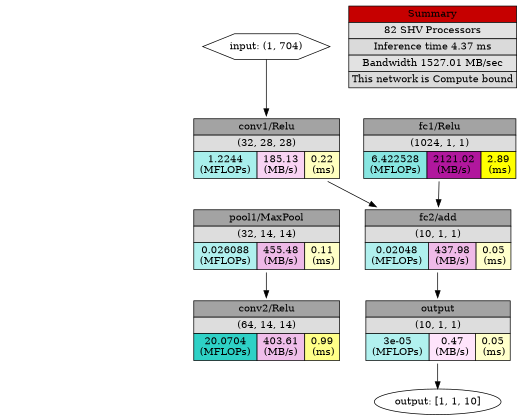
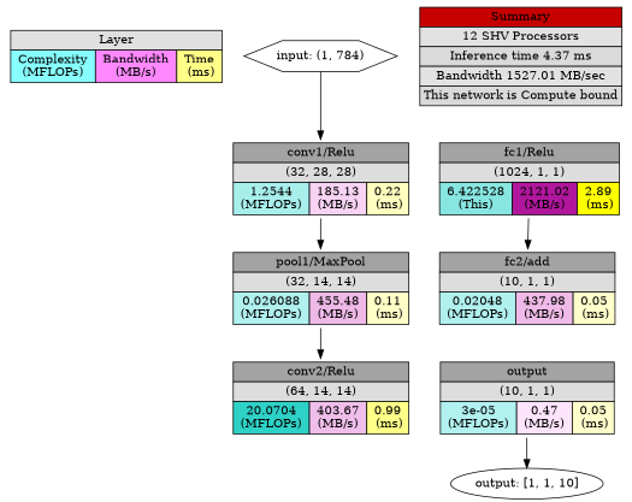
  digraph {
    node [shape=plaintext]
-   n2 [label="input: (1, 704)" shape=hexagon]
-   n3 [label=< <TABLE BORDER="0" CELLBORDER="1" CELLSPACING="0" CELLPADDING="3"> <TR>     <TD  BGCOLOR = "#A3A3A3" COLSPAN="3">conv1/Relu</TD> </TR> <TR>     <TD  BGCOLOR = "#DDDDDD" COLSPAN="3">(32, 28, 28)</TD> </TR> <TR>     <TD BGCOLOR = "#A8EFEC"> 1.2244 <br/> (MFLOPs) </TD>     <TD BGCOLOR = "#F8D3F3"> 185.13 <br/> (MB/s) </TD>     <TD BGCOLOR = "#FFFFBF"> 0.22 <br/> (ms)</TD> </TR> </TABLE>>]
+   n1 [label=<<TABLE BORDER="0" CELLBORDER="1" CELLSPACING="0" CELLPADDING="3"> <TR><TD  BGCOLOR = "#E0E0E0" COLSPAN="3">Layer</TD></TR> <TR><TD BGCOLOR = "#88FFFF"> Complexity <br/> (MFLOPs) </TD> <TD BGCOLOR = "#FF88FF"> Bandwidth <br/> (MB/s) </TD> <TD BGCOLOR = "#FFFF88"> Time <br/> (ms)</TD></TR> </TABLE>>]
+   n2 [label="input: (1, 784)" shape=hexagon]
+   n3 [label=< <TABLE BORDER="0" CELLBORDER="1" CELLSPACING="0" CELLPADDING="3"> <TR>     <TD  BGCOLOR = "#A3A3A3" COLSPAN="3">conv1/Relu</TD> </TR> <TR>     <TD  BGCOLOR = "#DDDDDD" COLSPAN="3">(32, 28, 28)</TD> </TR> <TR>     <TD BGCOLOR = "#A8EFEC"> 1.2544 <br/> (MFLOPs) </TD>     <TD BGCOLOR = "#F8D3F3"> 185.13 <br/> (MB/s) </TD>     <TD BGCOLOR = "#FFFFBF"> 0.22 <br/> (ms)</TD> </TR> </TABLE>>]
    n4 [label=< <TABLE BORDER="0" CELLBORDER="1" CELLSPACING="0" CELLPADDING="3"> <TR>     <TD  BGCOLOR = "#A3A3A3" COLSPAN="3">pool1/MaxPool</TD> </TR> <TR>     <TD  BGCOLOR = "#DDDDDD" COLSPAN="3">(32, 14, 14)</TD> </TR> <TR>     <TD BGCOLOR = "#B0F0EE"> 0.026088 <br/> (MFLOPs) </TD>     <TD BGCOLOR = "#EEB9E7"> 455.48 <br/> (MB/s) </TD>     <TD BGCOLOR = "#FFFFC7"> 0.11 <br/> (ms)</TD> </TR> </TABLE>>]
-   n5 [label=< <TABLE BORDER="0" CELLBORDER="1" CELLSPACING="0" CELLPADDING="3"> <TR>     <TD  BGCOLOR = "#A3A3A3" COLSPAN="3">conv2/Relu</TD> </TR> <TR>     <TD  BGCOLOR = "#DDDDDD" COLSPAN="3">(64, 14, 14)</TD> </TR> <TR>     <TD BGCOLOR = "#2ED1C6"> 20.0704 <br/> (MFLOPs) </TD>     <TD BGCOLOR = "#F0BEEA"> 403.61 <br/> (MB/s) </TD>     <TD BGCOLOR = "#FFFF88"> 0.99 <br/> (ms)</TD> </TR> </TABLE>>]
-   n6 [label=< <TABLE BORDER="0" CELLBORDER="1" CELLSPACING="0" CELLPADDING="3"> <TR>     <TD  BGCOLOR = "#A3A3A3" COLSPAN="3">fc1/Relu</TD> </TR> <TR>     <TD  BGCOLOR = "#DDDDDD" COLSPAN="3">(1024, 1, 1)</TD> </TR> <TR>     <TD BGCOLOR = "#87E6E1"> 6.422528 <br/> (MFLOPs) </TD>     <TD BGCOLOR = "#B1179D"> 2121.02 <br/> (MB/s) </TD>     <TD BGCOLOR = "#FFFF0"> 2.89 <br/> (ms)</TD> </TR> </TABLE>>]
+   n5 [label=< <TABLE BORDER="0" CELLBORDER="1" CELLSPACING="0" CELLPADDING="3"> <TR>     <TD  BGCOLOR = "#A3A3A3" COLSPAN="3">conv2/Relu</TD> </TR> <TR>     <TD  BGCOLOR = "#DDDDDD" COLSPAN="3">(64, 14, 14)</TD> </TR> <TR>     <TD BGCOLOR = "#2ED1C6"> 20.0704 <br/> (MFLOPs) </TD>     <TD BGCOLOR = "#F0BEEA"> 403.67 <br/> (MB/s) </TD>     <TD BGCOLOR = "#FFFF88"> 0.99 <br/> (ms)</TD> </TR> </TABLE>>]
+   n6 [label=< <TABLE BORDER="0" CELLBORDER="1" CELLSPACING="0" CELLPADDING="3"> <TR>     <TD  BGCOLOR = "#A3A3A3" COLSPAN="3">fc1/Relu</TD> </TR> <TR>     <TD  BGCOLOR = "#DDDDDD" COLSPAN="3">(1024, 1, 1)</TD> </TR> <TR>     <TD BGCOLOR = "#87E6E1"> 6.422528 <br/> (This) </TD>     <TD BGCOLOR = "#B1179D"> 2121.02 <br/> (MB/s) </TD>     <TD BGCOLOR = "#FFFF0"> 2.89 <br/> (ms)</TD> </TR> </TABLE>>]
    n7 [label=< <TABLE BORDER="0" CELLBORDER="1" CELLSPACING="0" CELLPADDING="3"> <TR>     <TD  BGCOLOR = "#A3A3A3" COLSPAN="3">fc2/add</TD> </TR> <TR>     <TD  BGCOLOR = "#DDDDDD" COLSPAN="3">(10, 1, 1)</TD> </TR> <TR>     <TD BGCOLOR = "#B0F0EE"> 0.02048 <br/> (MFLOPs) </TD>     <TD BGCOLOR = "#EFBAE8"> 437.98 <br/> (MB/s) </TD>     <TD BGCOLOR = "#FFFFCB"> 0.05 <br/> (ms)</TD> </TR> </TABLE>>]
    n8 [label=< <TABLE BORDER="0" CELLBORDER="1" CELLSPACING="0" CELLPADDING="3"> <TR>     <TD  BGCOLOR = "#A3A3A3" COLSPAN="3">output</TD> </TR> <TR>     <TD  BGCOLOR = "#DDDDDD" COLSPAN="3">(10, 1, 1)</TD> </TR> <TR>     <TD BGCOLOR = "#B1F1EF"> 3e-05 <br/> (MFLOPs) </TD>     <TD BGCOLOR = "#FEE4FB"> 0.47 <br/> (MB/s) </TD>     <TD BGCOLOR = "#FFFFCB"> 0.05 <br/> (ms)</TD> </TR> </TABLE>>]
    n9 [label="output: [1, 1, 10]" shape=ellipse]
-   n10 [label=<<TABLE BORDER="0" CELLBORDER="1" CELLSPACING="0" CELLPADDING="3"> <TR><TD  BGCOLOR = "#C60000" COLSPAN="3">Summary</TD></TR> <TR><TD  BGCOLOR = "#E2E2E2" COLSPAN="3">82 SHV Processors</TD></TR> <TR><TD  BGCOLOR = "#DADADA" COLSPAN="3">Inference time 4.37 ms</TD></TR> <TR><TD  BGCOLOR = "#E2E2E2" COLSPAN="3">Bandwidth 1527.01 MB/sec</TD></TR> <TR><TD  BGCOLOR = "#DADADA" COLSPAN="3">This network is Compute bound</TD></TR> </TABLE>>]
+   n10 [label=<<TABLE BORDER="0" CELLBORDER="1" CELLSPACING="0" CELLPADDING="3"> <TR><TD  BGCOLOR = "#C60000" COLSPAN="3">Summary</TD></TR> <TR><TD  BGCOLOR = "#E2E2E2" COLSPAN="3">12 SHV Processors</TD></TR> <TR><TD  BGCOLOR = "#DADADA" COLSPAN="3">Inference time 4.37 ms</TD></TR> <TR><TD  BGCOLOR = "#E2E2E2" COLSPAN="3">Bandwidth 1527.01 MB/sec</TD></TR> <TR><TD  BGCOLOR = "#DADADA" COLSPAN="3">This network is Compute bound</TD></TR> </TABLE>>]
    n2 -> n3
-   n3 -> n7
+   n3 -> n4
    n4 -> n5
    n6 -> n7
-   n7 -> n8
    n8 -> n9
  }
